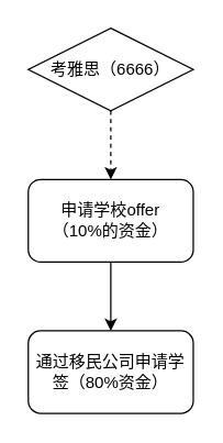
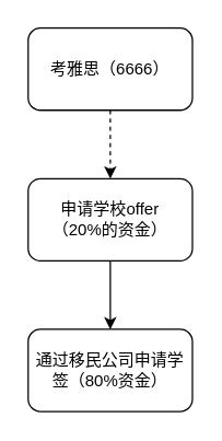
  <mxCell id="0" />
  <mxCell id="1" parent="0" />
- <mxCell id="2" value="&lt;div&gt;申请学校offer&lt;/div&gt;&lt;div&gt;（10%的资金）&lt;br&gt;&lt;/div&gt;" style="rounded=1;whiteSpace=wrap;html=1;" vertex="1" parent="1"><mxGeometry x="20" y="130" width="120" height="60" as="geometry" /></mxCell>
+ <mxCell id="2" value="&lt;div&gt;申请学校offer&lt;/div&gt;&lt;div&gt;（20%的资金）&lt;br&gt;&lt;/div&gt;" style="rounded=1;whiteSpace=wrap;html=1;" vertex="1" parent="1"><mxGeometry x="20" y="130" width="120" height="60" as="geometry" /></mxCell>
  <mxCell id="3" value="" style="endArrow=classic;html=1;exitX=0.5;exitY=1;exitDx=0;exitDy=0;" edge="1" parent="1" source="2"><mxGeometry width="50" height="50" relative="1" as="geometry"><mxPoint x="300" y="300" as="sourcePoint" /><mxPoint x="80" y="240" as="targetPoint" /><Array as="points" /></mxGeometry></mxCell>
- <mxCell id="4" value="考雅思（6666）" style="rhombus;whiteSpace=wrap;html=1;" vertex="1" parent="1"><mxGeometry x="20" y="20" width="120" height="60" as="geometry" /></mxCell>
+ <mxCell id="4" value="考雅思（6666）" style="rounded=1;whiteSpace=wrap;html=1;" vertex="1" parent="1"><mxGeometry x="20" y="20" width="120" height="60" as="geometry" /></mxCell>
  <mxCell id="5" value="" style="endArrow=classic;html=1;exitX=0.5;exitY=1;exitDx=0;exitDy=0;entryX=0.5;entryY=0;entryDx=0;entryDy=0;dashed=1;" edge="1" parent="1" source="4" target="2"><mxGeometry width="50" height="50" relative="1" as="geometry"><mxPoint x="300" y="300" as="sourcePoint" /><mxPoint x="350" y="250" as="targetPoint" /></mxGeometry></mxCell>
  <mxCell id="6" value="通过移民公司申请学签（80%资金）" style="rounded=1;whiteSpace=wrap;html=1;" vertex="1" parent="1"><mxGeometry x="20" y="240" width="120" height="60" as="geometry" /></mxCell>
